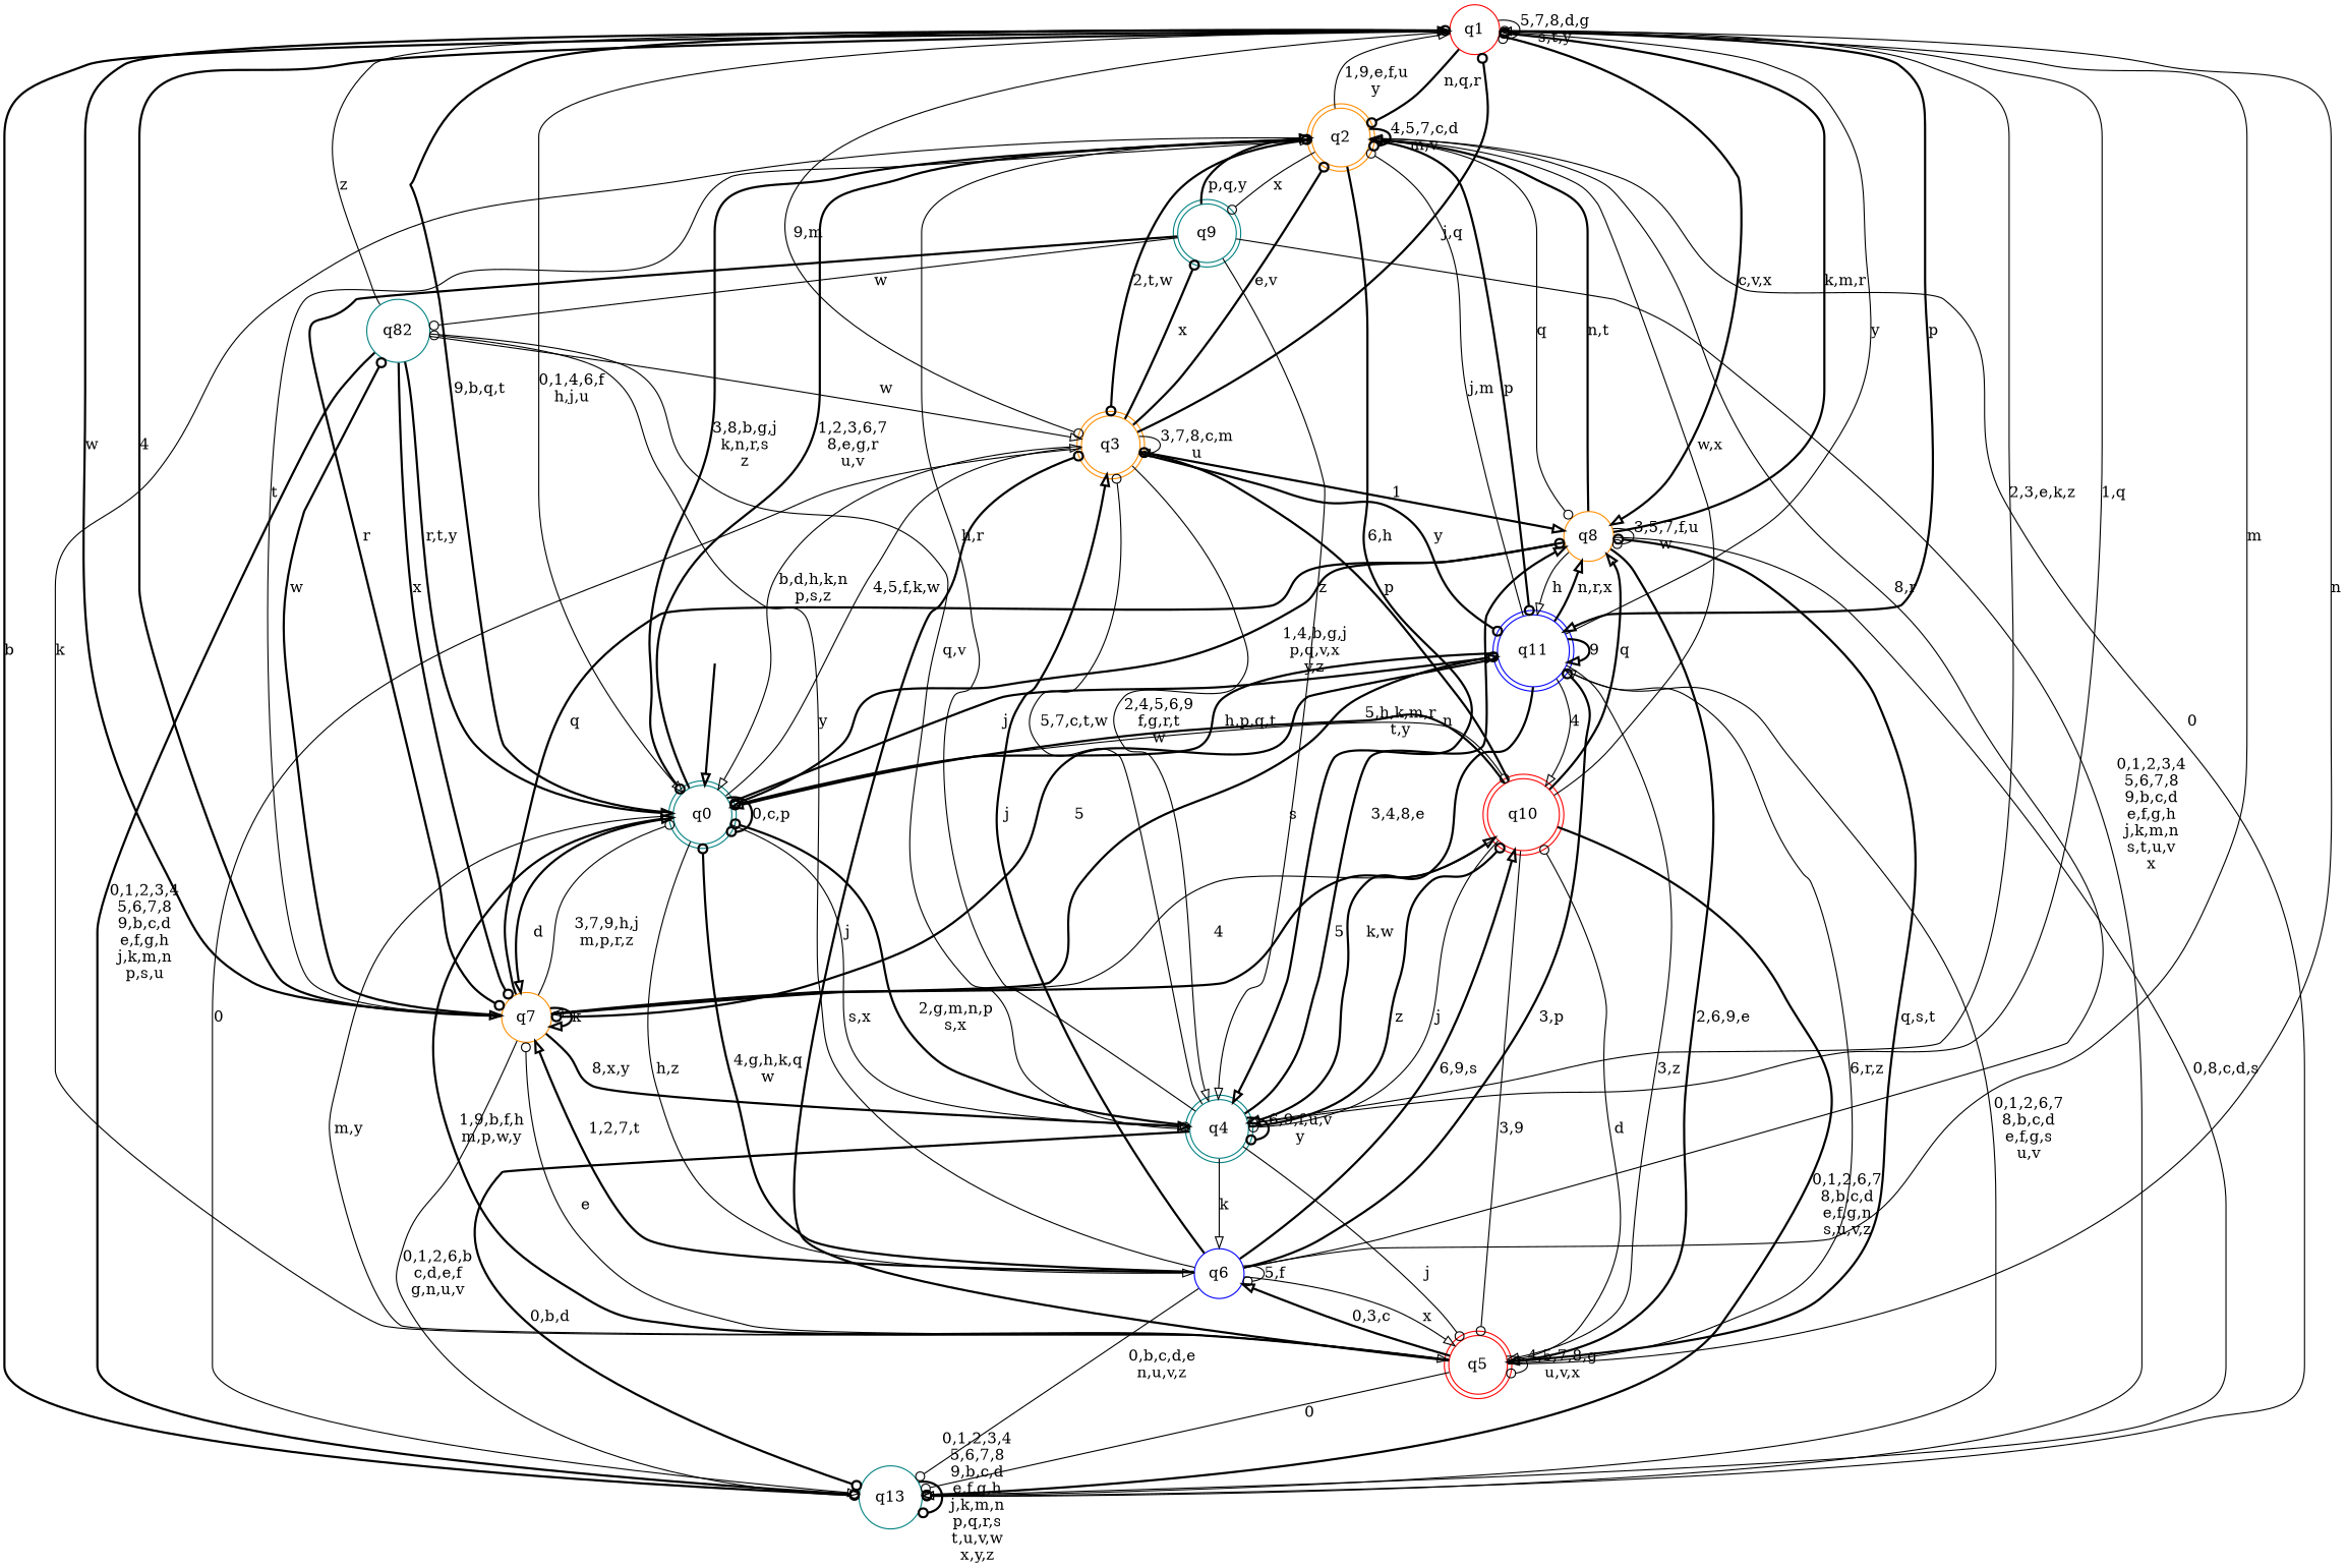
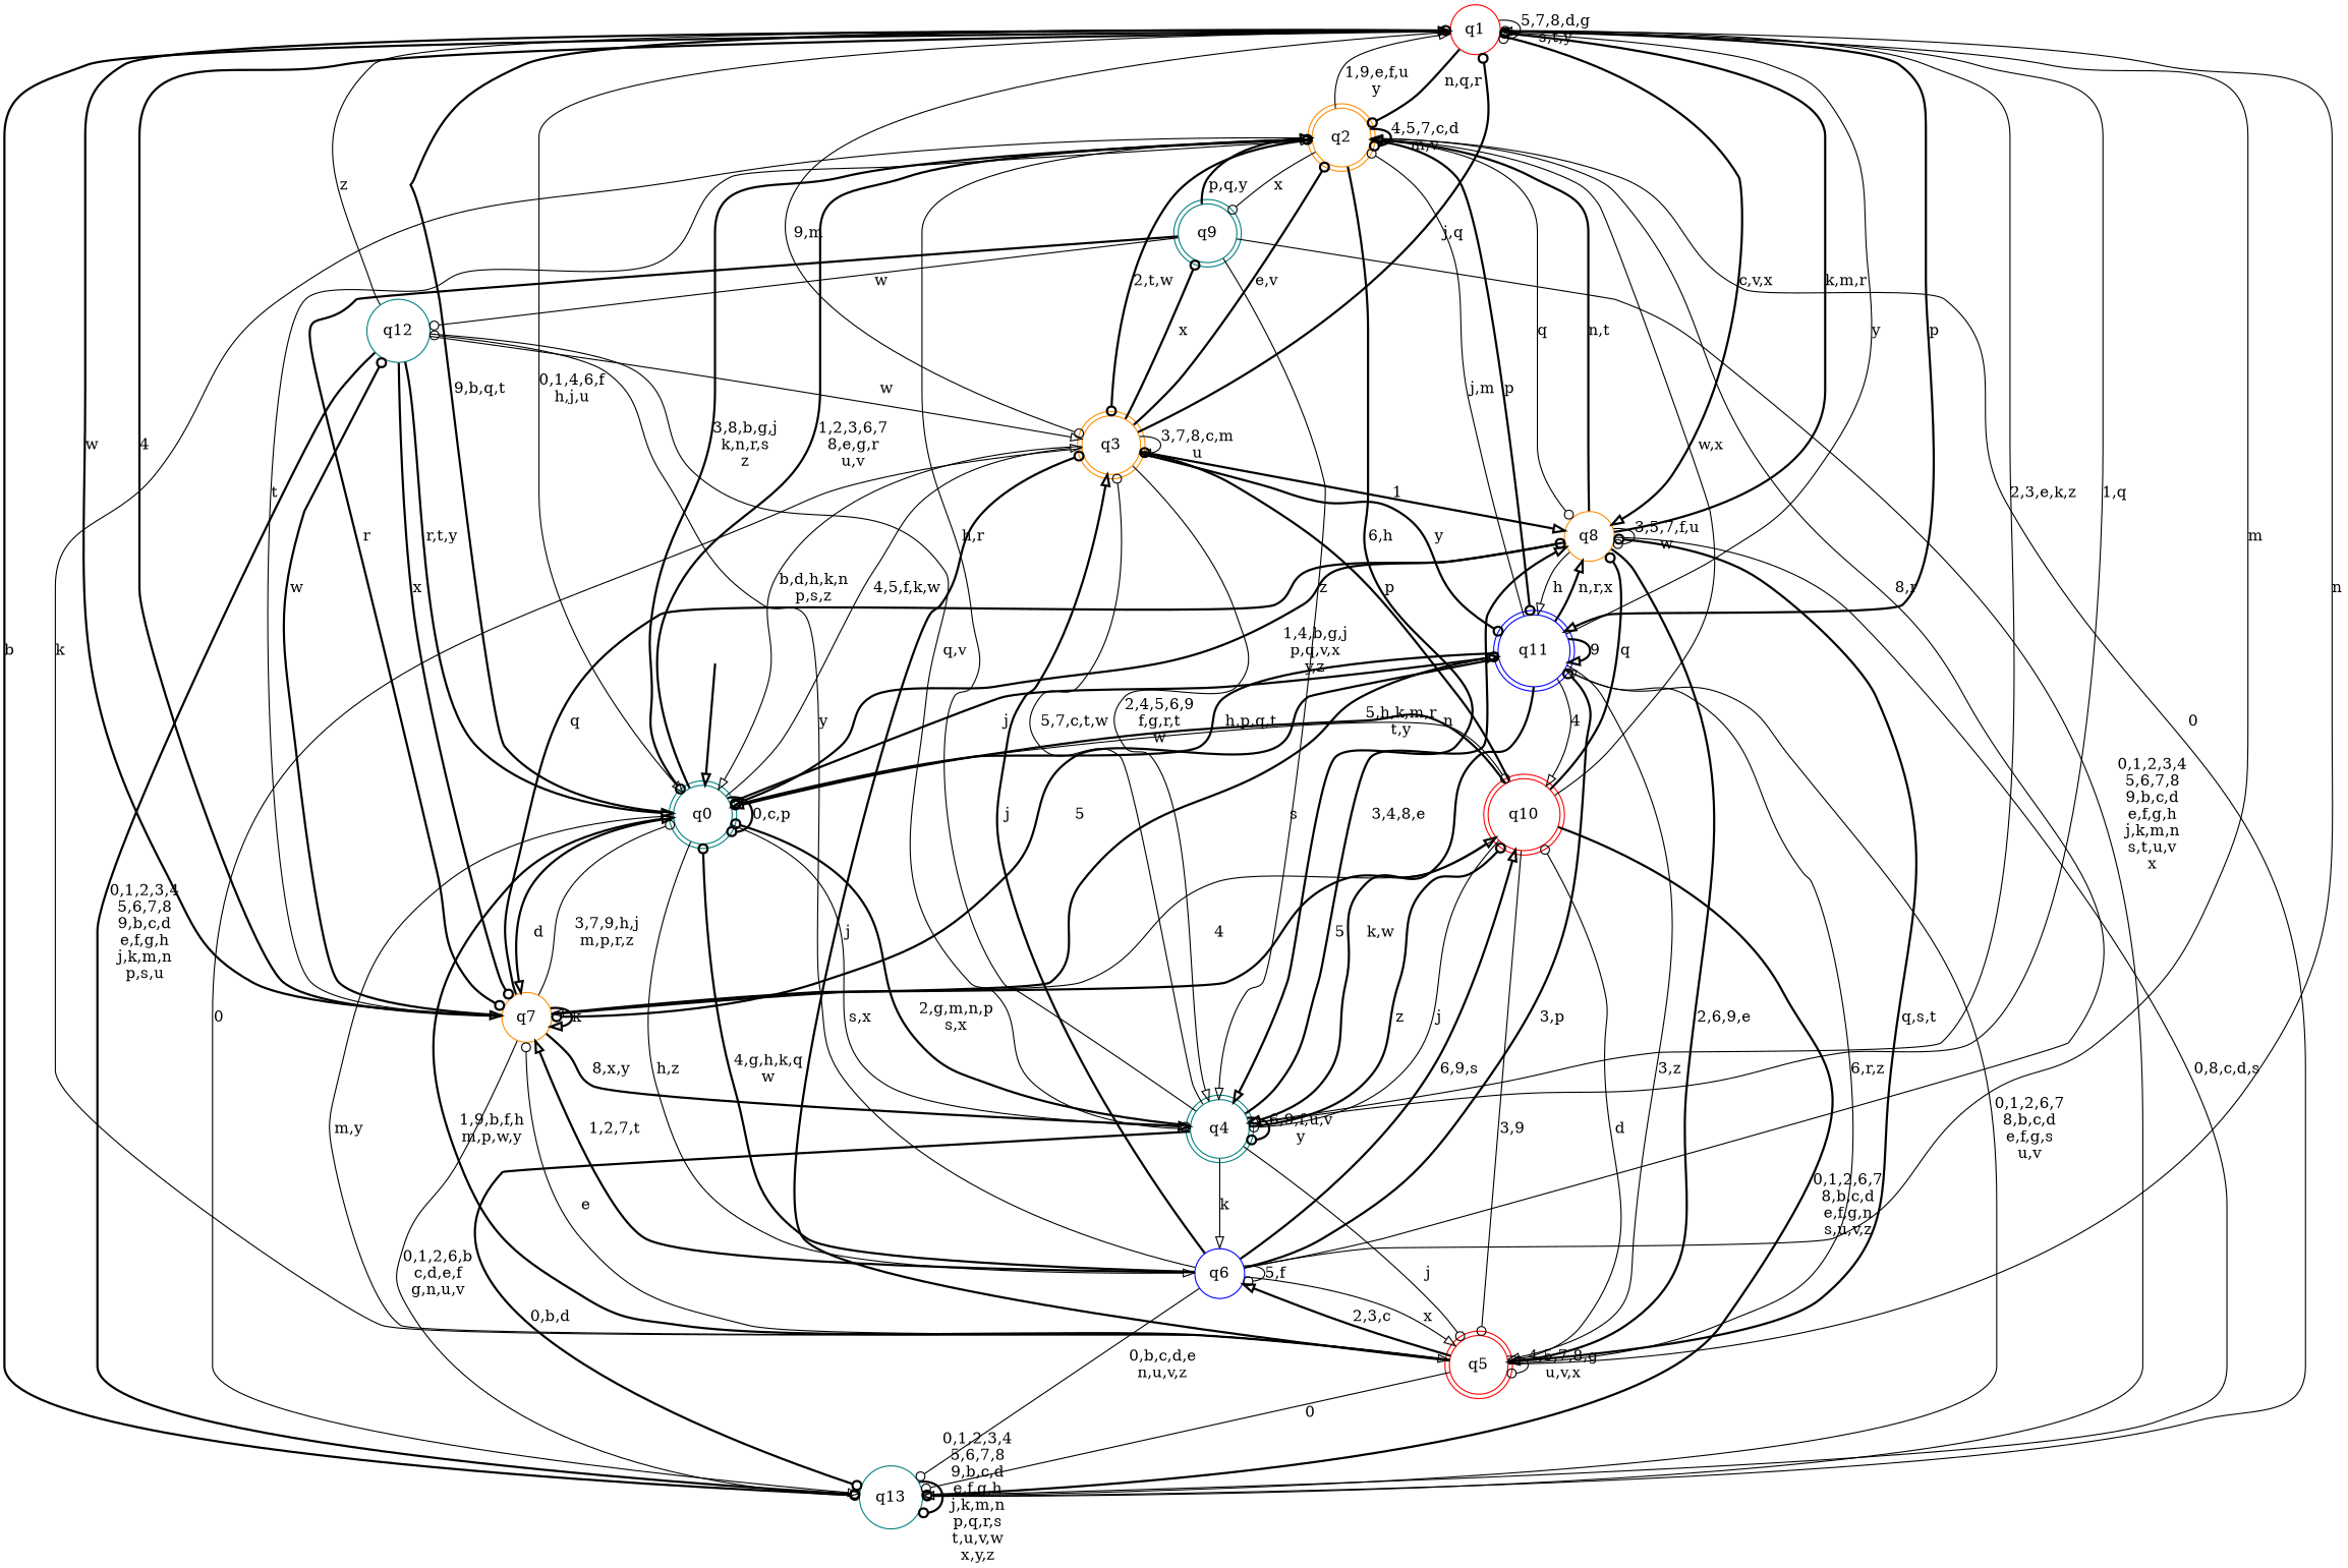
  digraph {
    rankdir=TB
    node [shape=doublecircle style="rounded,filled" color=teal fillcolor=white]
    edge [arrowhead=odot style=bold]
    __start0 [height=0 shape=none style=invis width=0 color="" fillcolor=""]
    n2 [label=q0]
    n3 [color=red label=q1 shape=circle style=filled]
    n4 [color=darkorange label=q2]
    n5 [color=darkorange label=q3]
    n6 [label=q4]
    n7 [color=red label=q5]
    n8 [color=blue label=q6 shape=circle style=filled]
    n9 [color=darkorange label=q7 shape=circle style=filled]
    n10 [color=red label=q10]
    n11 [color=blue label=q11]
    n12 [color=darkorange label=q8 shape=circle style=filled]
    n13 [label=q13 shape=circle style=filled]
    n14 [label=q9]
-   n15 [label=q82 shape=circle style=filled]
+   n15 [label=q12 shape=circle style=filled]
    subgraph cluster_1 {
      nodesep=0.15
      ranksep=0.15
      style=invis
      __start0
      n2
    }
    __start0 -> n2 [arrowhead=onormal penwidth=2]
    n2 -> n2 [label="0,c,p"]
    n2 -> n3 [label="9,b,q,t"]
    n2 -> n4 [label="1,2,3,6,7\n8,e,g,r\nu,v"]
    n2 -> n5 [arrowhead=onormal label="4,5,f,k,w" style=solid]
    n2 -> n6 [label="s,x" style=solid]
    n2 -> n7 [arrowhead=onormal label="m,y" style=solid]
    n2 -> n8 [arrowhead=onormal label="h,z" style=solid]
    n2 -> n9 [arrowhead=onormal label=d]
    n2 -> n10 [label=n style=solid]
    n2 -> n11 [arrowhead=onormal label=j]
    n3 -> n2 [arrowhead=onormal label="0,1,4,6,f\nh,j,u" style=solid]
    n3 -> n3 [label="5,7,8,d,g\ns,t,y" style=solid]
    n3 -> n4 [label="n,q,r"]
    n3 -> n5 [label="9,m" style=solid]
    n3 -> n6 [label="2,3,e,k,z" style=solid]
    n3 -> n9 [arrowhead=onormal label=w]
    n3 -> n11 [arrowhead=onormal label=p]
    n3 -> n12 [arrowhead=onormal label="c,v,x"]
    n3 -> n13 [label=b]
    n4 -> n2 [label="3,8,b,g,j\nk,n,r,s\nz"]
    n4 -> n3 [arrowhead=onormal label="1,9,e,f,u\ny" style=solid]
    n4 -> n4 [label="4,5,7,c,d\nm,v"]
    n4 -> n5 [label="2,t,w"]
    n4 -> n6 [arrowhead=onormal label="6,h"]
    n4 -> n11 [label=p]
    n4 -> n12 [label=q style=solid]
    n4 -> n13 [label=0 style=solid]
    n4 -> n14 [label=x style=solid]
    n5 -> n2 [arrowhead=onormal label="b,d,h,k,n\np,s,z" style=solid]
    n5 -> n3 [label="j,q"]
    n5 -> n4 [label="e,v"]
    n5 -> n5 [arrowhead=onormal label="3,7,8,c,m\nu" style=solid]
    n5 -> n6 [arrowhead=onormal label="2,4,5,6,9\nf,g,r,t\nw" style=solid]
    n5 -> n11 [label=y]
    n5 -> n12 [arrowhead=onormal label=1]
    n5 -> n13 [arrowhead=onormal label=0 style=solid]
    n5 -> n14 [label=x]
    n6 -> n2 [label="2,g,m,n,p\ns,x"]
    n6 -> n3 [arrowhead=onormal label="1,q" style=solid]
    n6 -> n4 [label="h,r" style=solid]
    n6 -> n5 [label="5,7,c,t,w" style=solid]
    n6 -> n6 [label="6,9,f,u,v\ny"]
    n6 -> n7 [label=j style=solid]
    n6 -> n8 [arrowhead=onormal label=k style=solid]
    n6 -> n10 [label=z]
    n6 -> n12 [arrowhead=onormal label="3,4,8,e"]
    n6 -> n13 [label="0,b,d"]
    n7 -> n2 [arrowhead=onormal label="1,9,b,f,h\nm,p,w,y"]
    n7 -> n3 [label=n style=solid]
    n7 -> n4 [arrowhead=onormal label=k style=solid]
    n7 -> n5 [label=j]
    n7 -> n7 [label="4,5,7,8,g\nu,v,x" style=solid]
-   n7 -> n8 [arrowhead=onormal label="0,3,c"]
+   n7 -> n8 [arrowhead=onormal label="2,3,c"]
    n7 -> n9 [label=e style=solid]
    n7 -> n10 [label=d style=solid]
    n7 -> n11 [arrowhead=onormal label="6,r,z" style=solid]
    n7 -> n12 [label="q,s,t"]
    n7 -> n13 [label=0 style=solid]
    n8 -> n2 [label="4,g,h,k,q\nw"]
    n8 -> n3 [arrowhead=onormal label=m style=solid]
    n8 -> n4 [arrowhead=onormal label="8,r" style=solid]
    n8 -> n5 [arrowhead=onormal label=j]
    n8 -> n7 [arrowhead=onormal label=x style=solid]
    n8 -> n8 [label="5,f" style=solid]
    n8 -> n9 [arrowhead=onormal label="1,2,7,t"]
    n8 -> n10 [arrowhead=onormal label="6,9,s"]
    n8 -> n11 [label="3,p"]
    n8 -> n13 [label="0,b,c,d,e\nn,u,v,z" style=solid]
    n8 -> n15 [label=y style=solid]
    n9 -> n2 [label="3,7,9,h,j\nm,p,r,z" style=solid]
    n9 -> n3 [arrowhead=onormal label=4]
    n9 -> n4 [arrowhead=onormal label=t style=solid]
    n9 -> n6 [arrowhead=onormal label="8,x,y"]
    n9 -> n9 [arrowhead=onormal label=k]
    n9 -> n10 [arrowhead=onormal label=5]
    n9 -> n11 [label=s]
    n9 -> n12 [label=q]
    n9 -> n13 [label="0,1,2,6,b\nc,d,e,f\ng,n,u,v" style=solid]
    n9 -> n15 [label=w]
    n10 -> n2 [arrowhead=onormal label="5,h,k,m,r\nt,y"]
    n10 -> n4 [arrowhead=onormal label="w,x" style=solid]
    n10 -> n5 [label=p]
    n10 -> n6 [label=j style=solid]
    n10 -> n7 [label="3,9" style=solid]
    n10 -> n9 [arrowhead=onormal label=4 style=solid]
-   n10 -> n12 [arrowhead=onormal label=q]
+   n10 -> n12 [label=q]
    n10 -> n13 [label="0,1,2,6,7\n8,b,c,d\ne,f,g,n\ns,u,v,z"]
    n11 -> n2 [label="h,p,q,t"]
    n11 -> n3 [label=y style=solid]
    n11 -> n4 [label="j,m" style=solid]
    n11 -> n6 [arrowhead=onormal label="k,w"]
    n11 -> n7 [arrowhead=onormal label="3,z" style=solid]
    n11 -> n9 [label=5]
    n11 -> n10 [arrowhead=onormal label=4 style=solid]
    n11 -> n11 [arrowhead=onormal label=9]
    n11 -> n12 [arrowhead=onormal label="n,r,x"]
    n11 -> n13 [arrowhead=onormal label="0,1,2,6,7\n8,b,c,d\ne,f,g,s\nu,v" style=solid]
    n12 -> n2 [label="1,4,b,g,j\np,q,v,x\ny,z"]
    n12 -> n3 [label="k,m,r"]
    n12 -> n4 [arrowhead=onormal label="n,t"]
    n12 -> n7 [arrowhead=onormal label="2,6,9,e"]
    n12 -> n11 [arrowhead=onormal label=h style=solid]
    n12 -> n12 [label="3,5,7,f,u\nw" style=solid]
    n12 -> n13 [arrowhead=onormal label="0,8,c,d,s" style=solid]
    n13 -> n13 [label="0,1,2,3,4\n5,6,7,8\n9,b,c,d\ne,f,g,h\nj,k,m,n\np,q,r,s\nt,u,v,w\nx,y,z"]
    n14 -> n4 [arrowhead=onormal label="p,q,y"]
    n14 -> n6 [arrowhead=onormal label=z style=solid]
    n14 -> n9 [label=r]
    n14 -> n13 [label="0,1,2,3,4\n5,6,7,8\n9,b,c,d\ne,f,g,h\nj,k,m,n\ns,t,u,v\nx" style=solid]
    n14 -> n15 [label=w style=solid]
    n15 -> n2 [arrowhead=onormal label="r,t,y"]
    n15 -> n3 [arrowhead=onormal label=z style=solid]
    n15 -> n5 [arrowhead=onormal label=w style=solid]
    n15 -> n6 [arrowhead=onormal label="q,v" style=solid]
    n15 -> n9 [label=x]
    n15 -> n13 [label="0,1,2,3,4\n5,6,7,8\n9,b,c,d\ne,f,g,h\nj,k,m,n\np,s,u"]
  }
